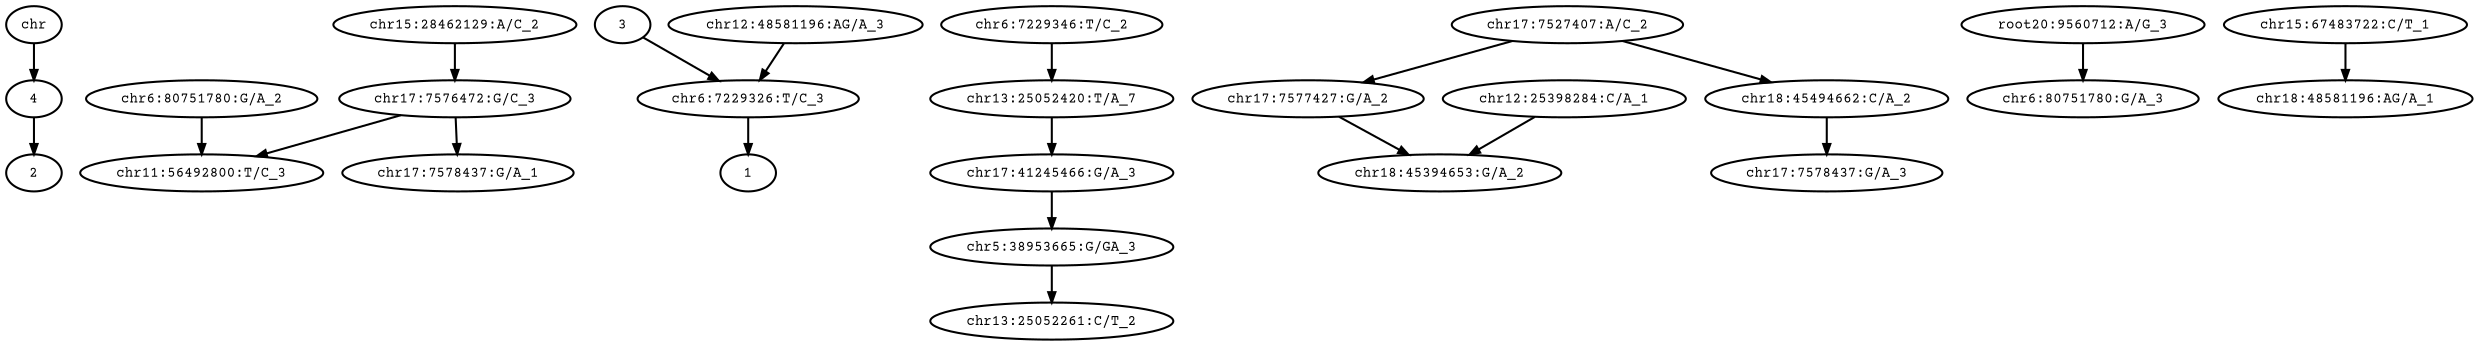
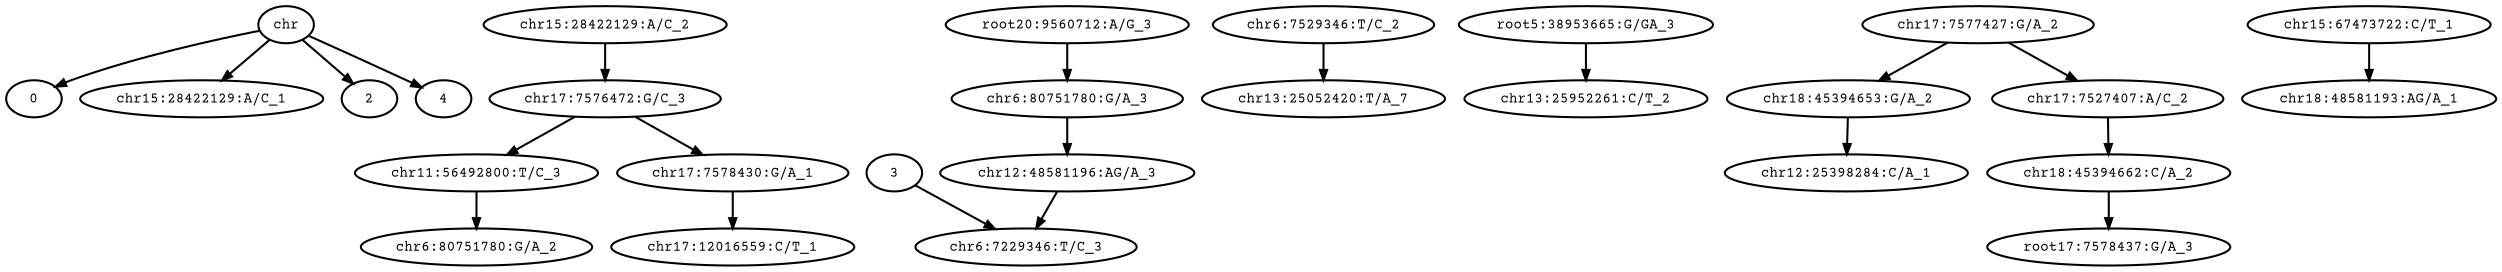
  digraph {
    fontname="Courier Prime"
    rankdir=TB
    node [fontname="Courier Prime" style=bold]
    edge [fontname="Courier Prime" style=bold]
    n1 [label=chr]
+   n2 [label=0]
+   n3 [label="chr15:28422129:A/C_1"]
    n4 [label=2]
    n5 [label=4]
-   n6 [label="chr15:28462129:A/C_2"]
+   n6 [label="chr15:28422129:A/C_2"]
    n7 [label="chr17:7576472:G/C_3"]
    n8 [label="chr11:56492800:T/C_3"]
-   n9 [label="chr17:7578437:G/A_1"]
+   n9 [label="chr17:7578430:G/A_1"]
    n10 [label="chr6:80751780:G/A_2"]
-   n12 [label=1]
+   n11 [label="chr17:12016559:C/T_1"]
    n13 [label=3]
-   n14 [label="chr6:7229326:T/C_3"]
-   n15 [label="chr6:7229346:T/C_2"]
+   n14 [label="chr6:7229346:T/C_3"]
+   n15 [label="chr6:7529346:T/C_2"]
    n16 [label="chr13:25052420:T/A_7"]
-   n17 [label="chr17:41245466:G/A_3"]
-   n18 [label="chr5:38953665:G/GA_3"]
-   n19 [label="chr13:25052261:C/T_2"]
+   n18 [label="root5:38953665:G/GA_3"]
+   n19 [label="chr13:25952261:C/T_2"]
    n20 [label="chr18:45394653:G/A_2"]
    n21 [label="chr17:7577427:G/A_2"]
    n22 [label="chr17:7527407:A/C_2"]
-   n23 [label="chr18:45494662:C/A_2"]
-   n24 [label="chr17:7578437:G/A_3"]
+   n23 [label="chr18:45394662:C/A_2"]
+   n24 [label="root17:7578437:G/A_3"]
    n25 [label="root20:9560712:A/G_3"]
    n26 [label="chr6:80751780:G/A_3"]
    n27 [label="chr12:48581196:AG/A_3"]
-   n28 [label="chr15:67483722:C/T_1"]
-   n29 [label="chr18:48581196:AG/A_1"]
+   n28 [label="chr15:67473722:C/T_1"]
+   n29 [label="chr18:48581193:AG/A_1"]
    n30 [label="chr12:25398284:C/A_1"]
-   n5 -> n4
+   n1 -> n2
+   n1 -> n3
+   n1 -> n4
    n1 -> n5
    n6 -> n7
    n7 -> n8
    n7 -> n9
-   n10 -> n8
+   n8 -> n10
+   n9 -> n11
    n13 -> n14
-   n14 -> n12
    n15 -> n16
-   n16 -> n17
-   n17 -> n18
    n18 -> n19
    n21 -> n20
-   n22 -> n21
+   n21 -> n22
    n22 -> n23
    n23 -> n24
    n25 -> n26
+   n26 -> n27
    n27 -> n14
    n28 -> n29
-   n30 -> n20
+   n20 -> n30
  }
